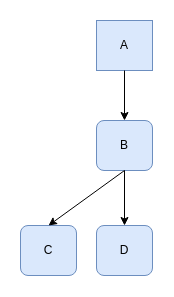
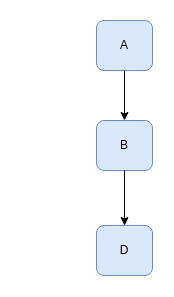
  <mxCell id="0" />
  <mxCell id="1" parent="0" />
- <mxCell id="2" value="A" style="whiteSpace=wrap;html=1;fillColor=#dae8fc;strokeColor=#6c8ebf;rounded=0;" vertex="1" parent="1"><mxGeometry x="96" y="20" width="56" height="50" as="geometry" /></mxCell>
+ <mxCell id="2" value="A" style="rounded=1;whiteSpace=wrap;html=1;fillColor=#dae8fc;strokeColor=#6c8ebf;" vertex="1" parent="1"><mxGeometry x="96" y="20" width="56" height="50" as="geometry" /></mxCell>
  <mxCell id="3" value="B" style="rounded=1;whiteSpace=wrap;html=1;fillColor=#dae8fc;strokeColor=#6c8ebf;" vertex="1" parent="1"><mxGeometry x="96" y="120" width="56" height="50" as="geometry" /></mxCell>
  <mxCell id="4" value="D" style="rounded=1;whiteSpace=wrap;html=1;fillColor=#dae8fc;strokeColor=#6c8ebf;" vertex="1" parent="1"><mxGeometry x="96" y="225" width="56" height="50" as="geometry" /></mxCell>
- <mxCell id="5" value="C" style="rounded=1;whiteSpace=wrap;html=1;fillColor=#dae8fc;strokeColor=#6c8ebf;" vertex="1" parent="1"><mxGeometry x="20" y="225" width="56" height="50" as="geometry" /></mxCell>
  <mxCell id="6" value="" style="endArrow=classic;html=1;rounded=0;exitX=0.5;exitY=1;exitDx=0;exitDy=0;entryX=0.5;entryY=0;entryDx=0;entryDy=0;" edge="1" parent="1" source="2" target="3"><mxGeometry width="50" height="50" relative="1" as="geometry"><mxPoint x="100" y="420" as="sourcePoint" /><mxPoint x="150" y="370" as="targetPoint" /></mxGeometry></mxCell>
- <mxCell id="7" value="" style="endArrow=classic;html=1;rounded=0;exitX=0.5;exitY=1;exitDx=0;exitDy=0;entryX=0.5;entryY=0;entryDx=0;entryDy=0;" edge="1" parent="1" source="3" target="5"><mxGeometry width="50" height="50" relative="1" as="geometry"><mxPoint x="134" y="80" as="sourcePoint" /><mxPoint x="134" y="130" as="targetPoint" /></mxGeometry></mxCell>
  <mxCell id="8" value="" style="endArrow=classic;html=1;rounded=0;entryX=0.5;entryY=0;entryDx=0;entryDy=0;exitX=0.5;exitY=1;exitDx=0;exitDy=0;" edge="1" parent="1" source="3" target="4"><mxGeometry width="50" height="50" relative="1" as="geometry"><mxPoint x="120" y="190" as="sourcePoint" /><mxPoint x="208" y="235" as="targetPoint" /></mxGeometry></mxCell>
